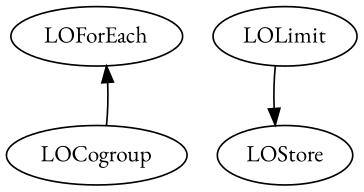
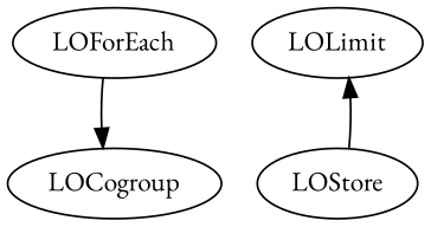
  digraph {
    fontname="EB Garamond"
    node [fontname="EB Garamond"]
    edge [fontname="EB Garamond"]
    LOForEach [hasflat=true]
    LOCogroup
    LOLimit [limit=100]
    LOStore
-   LOCogroup -> LOForEach
-   LOLimit -> LOStore
+   LOForEach -> LOCogroup
+   LOStore -> LOLimit
  }
